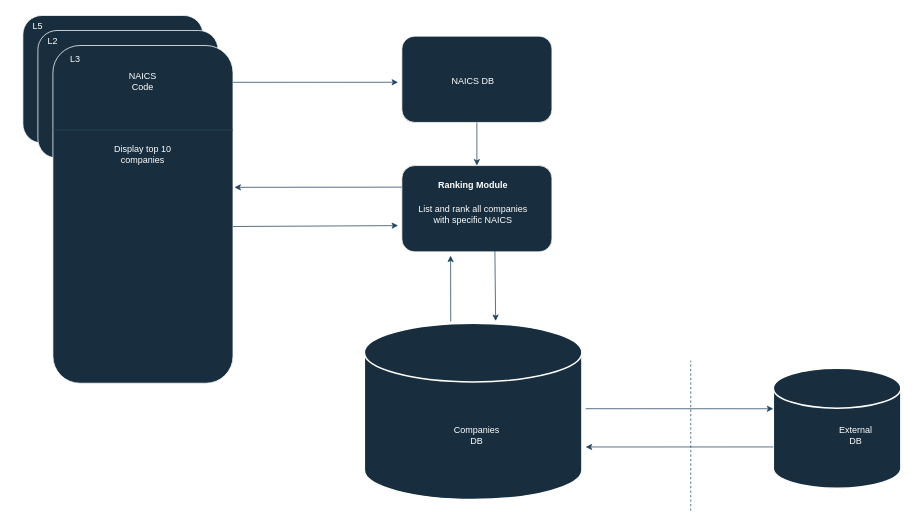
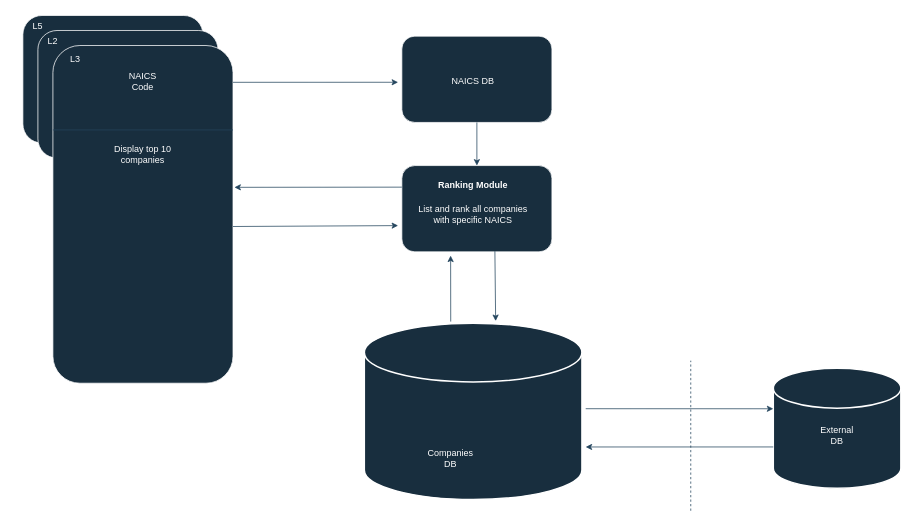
  <mxCell id="0" />
  <mxCell id="1" parent="0" />
  <mxCell id="2" value="" style="strokeWidth=2;html=1;shape=mxgraph.flowchart.database;whiteSpace=wrap;labelBackgroundColor=none;fillColor=#182E3E;strokeColor=#FFFFFF;fontColor=#FFFFFF;" parent="1" vertex="1"><mxGeometry x="485" y="430" width="290" height="235" as="geometry" /></mxCell>
  <mxCell id="3" value="" style="strokeWidth=2;html=1;shape=mxgraph.flowchart.database;whiteSpace=wrap;labelBackgroundColor=none;fillColor=#182E3E;strokeColor=#FFFFFF;fontColor=#FFFFFF;" parent="1" vertex="1"><mxGeometry x="1030" y="490" width="170" height="160" as="geometry" /></mxCell>
  <mxCell id="4" value="" style="rounded=1;whiteSpace=wrap;html=1;labelBackgroundColor=none;fillColor=#182E3E;strokeColor=#FFFFFF;fontColor=#FFFFFF;" parent="1" vertex="1"><mxGeometry x="30" y="20" width="240" height="170" as="geometry" /></mxCell>
  <mxCell id="5" value="" style="rounded=1;whiteSpace=wrap;html=1;labelBackgroundColor=none;fillColor=#182E3E;strokeColor=#FFFFFF;fontColor=#FFFFFF;" parent="1" vertex="1"><mxGeometry x="50" y="40" width="240" height="170" as="geometry" /></mxCell>
  <mxCell id="6" value="" style="rounded=1;whiteSpace=wrap;html=1;labelBackgroundColor=none;fillColor=#182E3E;strokeColor=#FFFFFF;fontColor=#FFFFFF;" parent="1" vertex="1"><mxGeometry x="70" y="60" width="240" height="450" as="geometry" /></mxCell>
  <mxCell id="7" value="" style="rounded=1;whiteSpace=wrap;html=1;labelBackgroundColor=none;fillColor=#182E3E;strokeColor=#FFFFFF;fontColor=#FFFFFF;" parent="1" vertex="1"><mxGeometry x="535" y="220" width="200" height="115" as="geometry" /></mxCell>
  <mxCell id="8" value="" style="rounded=1;whiteSpace=wrap;html=1;labelBackgroundColor=none;fillColor=#182E3E;strokeColor=#FFFFFF;fontColor=#FFFFFF;" parent="1" vertex="1"><mxGeometry x="535" y="47.5" width="200" height="115" as="geometry" /></mxCell>
  <mxCell id="9" value="" style="endArrow=classic;html=1;rounded=0;exitX=1;exitY=0.109;exitDx=0;exitDy=0;exitPerimeter=0;labelBackgroundColor=none;fontColor=default;strokeColor=#23445D;" parent="1" source="6" edge="1"><mxGeometry width="50" height="50" relative="1" as="geometry"><mxPoint x="410" y="130" as="sourcePoint" /><mxPoint x="530" y="109" as="targetPoint" /></mxGeometry></mxCell>
  <mxCell id="10" value="" style="endArrow=classic;html=1;rounded=0;exitX=0.5;exitY=1;exitDx=0;exitDy=0;entryX=0.5;entryY=0;entryDx=0;entryDy=0;labelBackgroundColor=none;fontColor=default;strokeColor=#23445D;" parent="1" source="8" target="7" edge="1"><mxGeometry width="50" height="50" relative="1" as="geometry"><mxPoint x="640" y="220" as="sourcePoint" /><mxPoint x="690" y="170" as="targetPoint" /></mxGeometry></mxCell>
  <mxCell id="11" value="" style="endArrow=classic;html=1;rounded=0;exitX=0;exitY=0.25;exitDx=0;exitDy=0;entryX=1.008;entryY=0.42;entryDx=0;entryDy=0;entryPerimeter=0;labelBackgroundColor=none;fontColor=default;strokeColor=#23445D;" parent="1" source="7" target="6" edge="1"><mxGeometry width="50" height="50" relative="1" as="geometry"><mxPoint x="530" y="260" as="sourcePoint" /><mxPoint x="450" y="280" as="targetPoint" /></mxGeometry></mxCell>
  <mxCell id="12" value="" style="endArrow=classic;html=1;rounded=0;exitX=1;exitY=0.536;exitDx=0;exitDy=0;exitPerimeter=0;labelBackgroundColor=none;fontColor=default;strokeColor=#23445D;" parent="1" source="6" edge="1"><mxGeometry width="50" height="50" relative="1" as="geometry"><mxPoint x="563" y="300" as="sourcePoint" /><mxPoint x="530" y="300" as="targetPoint" /></mxGeometry></mxCell>
  <mxCell id="13" value="" style="endArrow=classic;html=1;rounded=0;exitX=0.415;exitY=-0.007;exitDx=0;exitDy=0;exitPerimeter=0;labelBackgroundColor=none;fontColor=default;strokeColor=#23445D;" parent="1" edge="1"><mxGeometry width="50" height="50" relative="1" as="geometry"><mxPoint x="600.15" y="427.9" as="sourcePoint" /><mxPoint x="600" y="340" as="targetPoint" /></mxGeometry></mxCell>
  <mxCell id="14" value="" style="endArrow=classic;html=1;rounded=0;entryX=0.561;entryY=-0.013;entryDx=0;entryDy=0;entryPerimeter=0;exitX=0.62;exitY=0.983;exitDx=0;exitDy=0;exitPerimeter=0;labelBackgroundColor=none;fontColor=default;strokeColor=#23445D;" parent="1" edge="1"><mxGeometry width="50" height="50" relative="1" as="geometry"><mxPoint x="659" y="334.045" as="sourcePoint" /><mxPoint x="660.01" y="427.1" as="targetPoint" /></mxGeometry></mxCell>
  <mxCell id="15" value="" style="endArrow=classic;html=1;rounded=0;entryX=0;entryY=0.338;entryDx=0;entryDy=0;entryPerimeter=0;labelBackgroundColor=none;fontColor=default;strokeColor=#23445D;" parent="1" target="3" edge="1"><mxGeometry width="50" height="50" relative="1" as="geometry"><mxPoint x="780" y="544" as="sourcePoint" /><mxPoint x="1000" y="544" as="targetPoint" /></mxGeometry></mxCell>
  <mxCell id="16" value="" style="endArrow=classic;html=1;rounded=0;exitX=0;exitY=0.656;exitDx=0;exitDy=0;exitPerimeter=0;labelBackgroundColor=none;fontColor=default;strokeColor=#23445D;" parent="1" source="3" edge="1"><mxGeometry width="50" height="50" relative="1" as="geometry"><mxPoint x="999.08" y="595.96" as="sourcePoint" /><mxPoint x="780" y="595" as="targetPoint" /></mxGeometry></mxCell>
- <mxCell id="17" value="External DB" style="text;html=1;align=center;verticalAlign=middle;whiteSpace=wrap;rounded=0;labelBackgroundColor=none;fontColor=#FFFFFF;" parent="1" vertex="1"><mxGeometry x="1110" y="565" width="60" height="30" as="geometry" /></mxCell>
- <mxCell id="18" value="Companies DB" style="text;html=1;align=center;verticalAlign=middle;whiteSpace=wrap;rounded=0;labelBackgroundColor=none;fontColor=#FFFFFF;" parent="1" vertex="1"><mxGeometry x="605" y="565" width="60" height="30" as="geometry" /></mxCell>
+ <mxCell id="17" value="External DB" style="text;html=1;align=center;verticalAlign=middle;whiteSpace=wrap;rounded=0;labelBackgroundColor=none;fontColor=#FFFFFF;" parent="1" vertex="1"><mxGeometry x="1085" y="565" width="60" height="30" as="geometry" /></mxCell>
+ <mxCell id="18" value="Companies DB" style="text;html=1;align=center;verticalAlign=middle;whiteSpace=wrap;rounded=0;labelBackgroundColor=none;fontColor=#FFFFFF;" parent="1" vertex="1"><mxGeometry x="570" y="595" width="60" height="30" as="geometry" /></mxCell>
  <mxCell id="19" value="NAICS DB" style="text;html=1;align=center;verticalAlign=middle;whiteSpace=wrap;rounded=0;labelBackgroundColor=none;fontColor=#FFFFFF;" parent="1" vertex="1"><mxGeometry x="600" y="93" width="60" height="30" as="geometry" /></mxCell>
  <mxCell id="20" value="L5" style="text;html=1;align=center;verticalAlign=middle;whiteSpace=wrap;rounded=0;labelBackgroundColor=none;fontColor=#FFFFFF;" parent="1" vertex="1"><mxGeometry x="20" y="20" width="60" height="30" as="geometry" /></mxCell>
  <mxCell id="21" value="L2" style="text;html=1;align=center;verticalAlign=middle;whiteSpace=wrap;rounded=0;labelBackgroundColor=none;fontColor=#FFFFFF;" parent="1" vertex="1"><mxGeometry x="40" y="40" width="60" height="30" as="geometry" /></mxCell>
  <mxCell id="22" value="L3" style="text;html=1;align=center;verticalAlign=middle;whiteSpace=wrap;rounded=0;labelBackgroundColor=none;fontColor=#FFFFFF;" parent="1" vertex="1"><mxGeometry x="70" y="63" width="60" height="30" as="geometry" /></mxCell>
  <mxCell id="23" value="NAICS Code" style="text;html=1;align=center;verticalAlign=middle;whiteSpace=wrap;rounded=0;labelBackgroundColor=none;fontColor=#FFFFFF;" parent="1" vertex="1"><mxGeometry x="160" y="93" width="60" height="30" as="geometry" /></mxCell>
  <mxCell id="24" value="" style="endArrow=none;html=1;rounded=0;exitX=0;exitY=0.25;exitDx=0;exitDy=0;entryX=1;entryY=0.25;entryDx=0;entryDy=0;labelBackgroundColor=none;fontColor=default;strokeColor=#23445D;" parent="1" source="6" target="6" edge="1"><mxGeometry width="50" height="50" relative="1" as="geometry"><mxPoint x="470" y="350" as="sourcePoint" /><mxPoint x="520" y="300" as="targetPoint" /></mxGeometry></mxCell>
  <mxCell id="25" value="Display top 10 companies" style="text;html=1;align=center;verticalAlign=middle;whiteSpace=wrap;rounded=0;labelBackgroundColor=none;fontColor=#FFFFFF;" parent="1" vertex="1"><mxGeometry x="126" y="190" width="128" height="30" as="geometry" /></mxCell>
  <mxCell id="26" value="1" style="text;html=1;align=center;verticalAlign=middle;whiteSpace=wrap;rounded=0;labelBackgroundColor=none;fontColor=#FFFFFF;" parent="1" vertex="1"><mxGeometry x="390" y="80" width="60" height="30" as="geometry" /></mxCell>
  <mxCell id="27" value="2" style="text;html=1;align=center;verticalAlign=middle;whiteSpace=wrap;rounded=0;labelBackgroundColor=none;fontColor=#FFFFFF;" parent="1" vertex="1"><mxGeometry x="620" y="180" width="60" height="30" as="geometry" /></mxCell>
  <mxCell id="28" value="7" style="text;html=1;align=center;verticalAlign=middle;whiteSpace=wrap;rounded=0;labelBackgroundColor=none;fontColor=#FFFFFF;" parent="1" vertex="1"><mxGeometry x="650" y="360" width="60" height="30" as="geometry" /></mxCell>
  <mxCell id="29" value="4" style="text;html=1;align=center;verticalAlign=middle;whiteSpace=wrap;rounded=0;labelBackgroundColor=none;fontColor=#FFFFFF;" parent="1" vertex="1"><mxGeometry x="540" y="345" width="60" height="30" as="geometry" /></mxCell>
  <mxCell id="30" value="5" style="text;html=1;align=center;verticalAlign=middle;whiteSpace=wrap;rounded=0;labelBackgroundColor=none;fontColor=#FFFFFF;" parent="1" vertex="1"><mxGeometry x="390" y="305" width="60" height="30" as="geometry" /></mxCell>
  <mxCell id="31" value="" style="endArrow=none;dashed=1;html=1;rounded=0;labelBackgroundColor=none;fontColor=default;strokeColor=#23445D;" parent="1" edge="1"><mxGeometry width="50" height="50" relative="1" as="geometry"><mxPoint x="920" y="680" as="sourcePoint" /><mxPoint x="920" y="480" as="targetPoint" /></mxGeometry></mxCell>
  <mxCell id="32" value="&lt;div style=&quot;line-height: 60%;&quot;&gt;&lt;h1 style=&quot;margin-top: 0px; line-height: 60%;&quot;&gt;&lt;span style=&quot;font-size: 12px; line-height: 60%;&quot;&gt;Ranking Module&lt;/span&gt;&lt;/h1&gt;&lt;h1 style=&quot;margin-top: 0px; line-height: 60%;&quot;&gt;&lt;span style=&quot;background-color: transparent; color: light-dark(rgb(255, 255, 255), rgb(18, 18, 18)); font-size: 12px; font-weight: 400; line-height: 60%;&quot;&gt;List and rank all companies with specific NAICS&lt;/span&gt;&lt;/h1&gt;&lt;/div&gt;" style="text;html=1;align=center;verticalAlign=middle;whiteSpace=wrap;rounded=0;fontColor=#FFFFFF;" vertex="1" parent="1"><mxGeometry x="550" y="234" width="160" height="80" as="geometry" /></mxCell>
